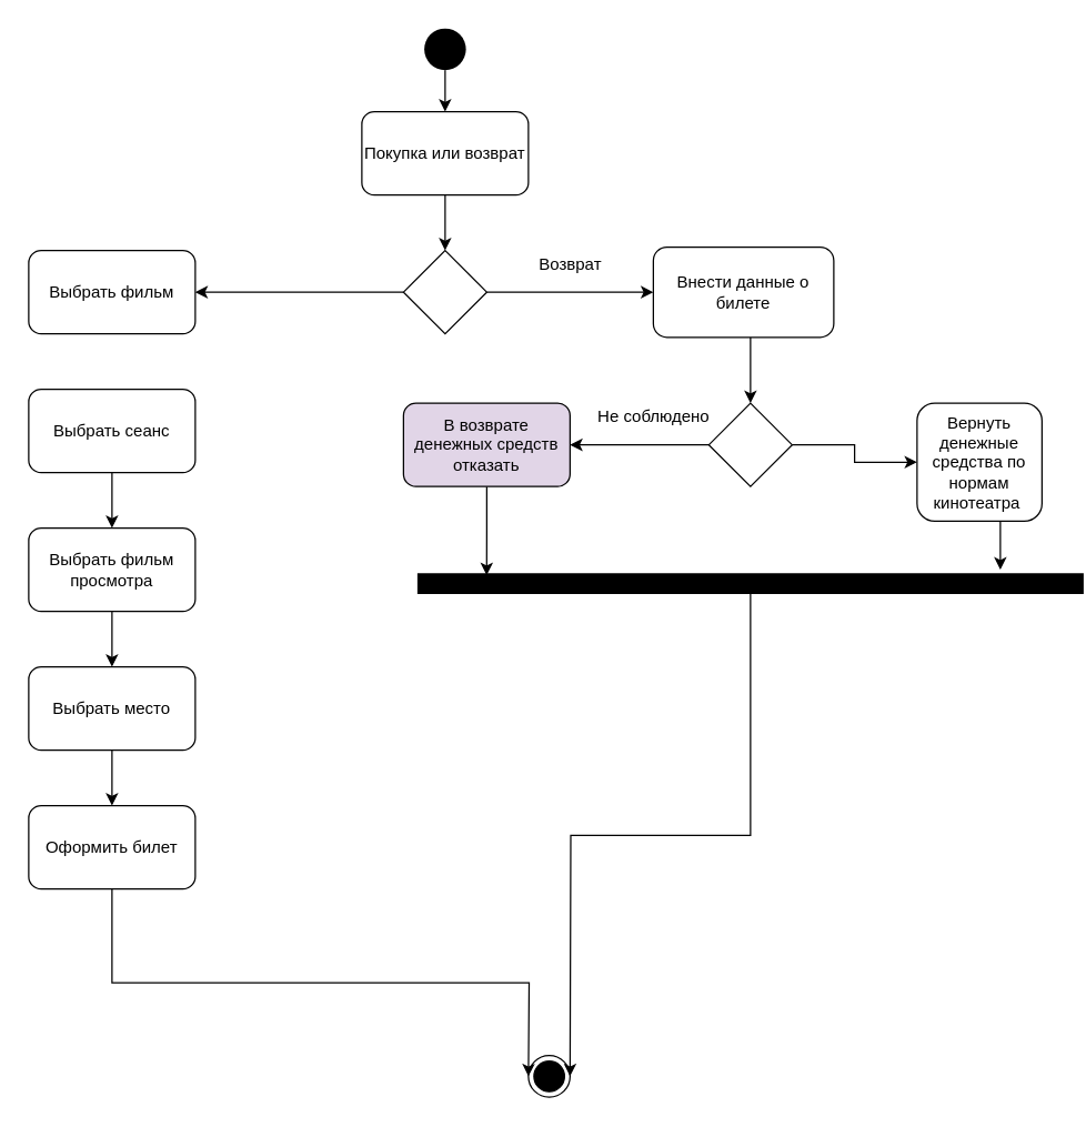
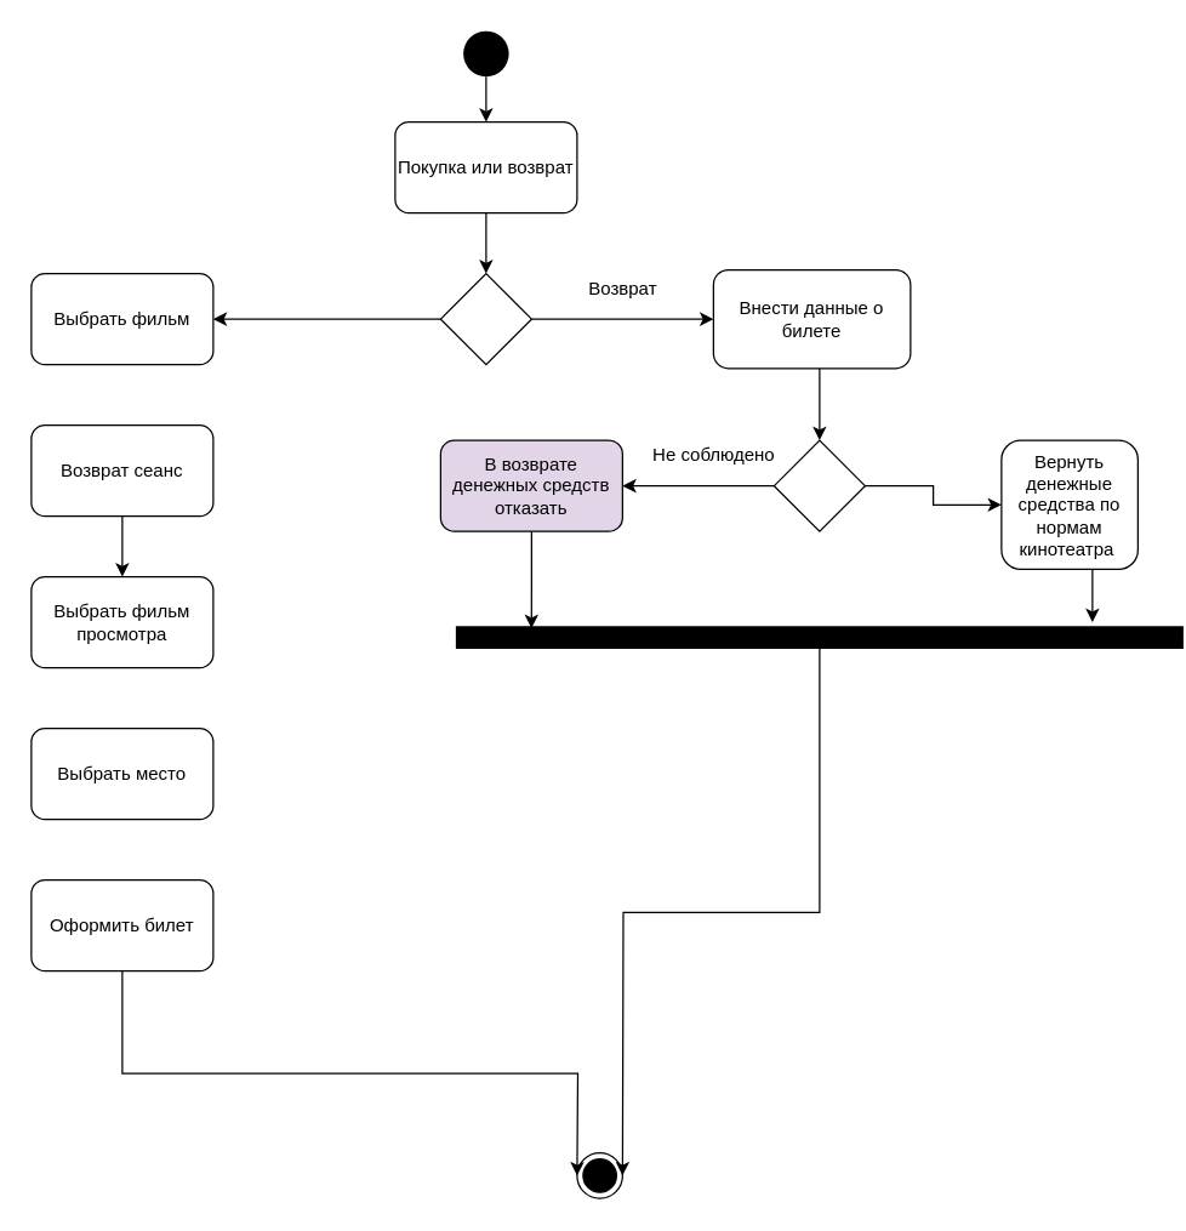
  <mxCell id="0" />
  <mxCell id="1" parent="0" />
  <mxCell id="2" value="" style="ellipse;fillColor=#000000;strokeColor=none;" vertex="1" parent="1"><mxGeometry x="305" y="20" width="30" height="30" as="geometry" /></mxCell>
  <mxCell id="3" value="" style="endArrow=classic;html=1;exitX=0.5;exitY=1;exitDx=0;exitDy=0;entryX=0.5;entryY=0;entryDx=0;entryDy=0;" edge="1" parent="1" source="2" target="4"><mxGeometry width="50" height="50" relative="1" as="geometry"><mxPoint x="280" y="130" as="sourcePoint" /><mxPoint x="305" y="80" as="targetPoint" /></mxGeometry></mxCell>
  <mxCell id="4" value="Покупка или возврат" style="rounded=1;whiteSpace=wrap;html=1;" vertex="1" parent="1"><mxGeometry x="260" y="80" width="120" height="60" as="geometry" /></mxCell>
  <mxCell id="5" style="edgeStyle=orthogonalEdgeStyle;rounded=0;orthogonalLoop=1;jettySize=auto;html=1;entryX=0;entryY=0.5;entryDx=0;entryDy=0;" edge="1" parent="1" source="7" target="10"><mxGeometry relative="1" as="geometry"><mxPoint x="420" y="210" as="targetPoint" /></mxGeometry></mxCell>
  <mxCell id="6" style="edgeStyle=orthogonalEdgeStyle;rounded=0;orthogonalLoop=1;jettySize=auto;html=1;exitX=0;exitY=0.5;exitDx=0;exitDy=0;entryX=1;entryY=0.5;entryDx=0;entryDy=0;" edge="1" parent="1" source="7" target="20"><mxGeometry relative="1" as="geometry" /></mxCell>
  <mxCell id="7" value="" style="rhombus;whiteSpace=wrap;html=1;" vertex="1" parent="1"><mxGeometry x="290" y="180" width="60" height="60" as="geometry" /></mxCell>
  <mxCell id="8" value="" style="endArrow=classic;html=1;entryX=0.5;entryY=0;entryDx=0;entryDy=0;exitX=0.5;exitY=1;exitDx=0;exitDy=0;" edge="1" parent="1" source="4" target="7"><mxGeometry width="50" height="50" relative="1" as="geometry"><mxPoint x="240" y="220" as="sourcePoint" /><mxPoint x="290" y="170" as="targetPoint" /></mxGeometry></mxCell>
  <mxCell id="9" style="edgeStyle=orthogonalEdgeStyle;rounded=0;orthogonalLoop=1;jettySize=auto;html=1;entryX=0.5;entryY=0;entryDx=0;entryDy=0;" edge="1" parent="1" source="10" target="14"><mxGeometry relative="1" as="geometry"><Array as="points"><mxPoint x="540" y="250" /><mxPoint x="540" y="250" /></Array></mxGeometry></mxCell>
  <mxCell id="10" value="Внести данные о билете" style="rounded=1;whiteSpace=wrap;html=1;" vertex="1" parent="1"><mxGeometry x="470" y="177.5" width="130" height="65" as="geometry" /></mxCell>
  <mxCell id="11" value="Возврат" style="text;html=1;align=center;verticalAlign=middle;resizable=0;points=[];autosize=1;" vertex="1" parent="1"><mxGeometry x="380" y="180" width="60" height="20" as="geometry" /></mxCell>
  <mxCell id="12" style="edgeStyle=orthogonalEdgeStyle;rounded=0;orthogonalLoop=1;jettySize=auto;html=1;entryX=0;entryY=0.5;entryDx=0;entryDy=0;" edge="1" parent="1" source="14" target="16"><mxGeometry relative="1" as="geometry" /></mxCell>
  <mxCell id="13" style="edgeStyle=orthogonalEdgeStyle;rounded=0;orthogonalLoop=1;jettySize=auto;html=1;entryX=1;entryY=0.5;entryDx=0;entryDy=0;" edge="1" parent="1" source="14" target="18"><mxGeometry relative="1" as="geometry" /></mxCell>
  <mxCell id="14" value="" style="rhombus;whiteSpace=wrap;html=1;" vertex="1" parent="1"><mxGeometry x="510" y="290" width="60" height="60" as="geometry" /></mxCell>
  <mxCell id="15" style="edgeStyle=orthogonalEdgeStyle;rounded=0;orthogonalLoop=1;jettySize=auto;html=1;exitX=0.5;exitY=1;exitDx=0;exitDy=0;entryX=-0.167;entryY=0.125;entryDx=0;entryDy=0;entryPerimeter=0;" edge="1" parent="1" source="16" target="28"><mxGeometry relative="1" as="geometry" /></mxCell>
  <mxCell id="16" value="Вернуть денежные средства по нормам кинотеатра&amp;nbsp;" style="rounded=1;whiteSpace=wrap;html=1;" vertex="1" parent="1"><mxGeometry x="660" y="290" width="90" height="85" as="geometry" /></mxCell>
  <mxCell id="17" style="edgeStyle=orthogonalEdgeStyle;rounded=0;orthogonalLoop=1;jettySize=auto;html=1;entryX=0.1;entryY=0.896;entryDx=0;entryDy=0;entryPerimeter=0;" edge="1" parent="1" source="18" target="28"><mxGeometry relative="1" as="geometry" /></mxCell>
  <mxCell id="18" value="В возврате денежных средств отказать" style="rounded=1;whiteSpace=wrap;html=1;fillColor=#e1d5e7;" vertex="1" parent="1"><mxGeometry x="290" y="290" width="120" height="60" as="geometry" /></mxCell>
  <mxCell id="19" value="Не соблюдено" style="text;html=1;align=center;verticalAlign=middle;resizable=0;points=[];autosize=1;" vertex="1" parent="1"><mxGeometry x="420" y="290" width="100" height="20" as="geometry" /></mxCell>
  <mxCell id="20" value="Выбрать фильм" style="rounded=1;whiteSpace=wrap;html=1;" vertex="1" parent="1"><mxGeometry x="20" y="180" width="120" height="60" as="geometry" /></mxCell>
  <mxCell id="21" style="edgeStyle=orthogonalEdgeStyle;rounded=0;orthogonalLoop=1;jettySize=auto;html=1;exitX=0.5;exitY=1;exitDx=0;exitDy=0;entryX=0.5;entryY=0;entryDx=0;entryDy=0;" edge="1" parent="1" source="22" target="24"><mxGeometry relative="1" as="geometry" /></mxCell>
- <mxCell id="22" value="Выбрать сеанс" style="rounded=1;whiteSpace=wrap;html=1;" vertex="1" parent="1"><mxGeometry x="20" y="280" width="120" height="60" as="geometry" /></mxCell>
- <mxCell id="23" style="edgeStyle=orthogonalEdgeStyle;rounded=0;orthogonalLoop=1;jettySize=auto;html=1;exitX=0.5;exitY=1;exitDx=0;exitDy=0;entryX=0.5;entryY=0;entryDx=0;entryDy=0;" edge="1" parent="1" source="24" target="26"><mxGeometry relative="1" as="geometry" /></mxCell>
+ <mxCell id="22" value="Возврат сеанс" style="rounded=1;whiteSpace=wrap;html=1;" vertex="1" parent="1"><mxGeometry x="20" y="280" width="120" height="60" as="geometry" /></mxCell>
  <mxCell id="24" value="Выбрать фильм просмотра" style="rounded=1;whiteSpace=wrap;html=1;" vertex="1" parent="1"><mxGeometry x="20" y="380" width="120" height="60" as="geometry" /></mxCell>
- <mxCell id="25" style="edgeStyle=orthogonalEdgeStyle;rounded=0;orthogonalLoop=1;jettySize=auto;html=1;entryX=0.5;entryY=0;entryDx=0;entryDy=0;" edge="1" parent="1" source="26" target="30"><mxGeometry relative="1" as="geometry" /></mxCell>
  <mxCell id="26" value="Выбрать место" style="rounded=1;whiteSpace=wrap;html=1;" vertex="1" parent="1"><mxGeometry x="20" y="480" width="120" height="60" as="geometry" /></mxCell>
  <mxCell id="27" style="edgeStyle=orthogonalEdgeStyle;rounded=0;orthogonalLoop=1;jettySize=auto;html=1;entryX=1;entryY=0.5;entryDx=0;entryDy=0;" edge="1" parent="1" source="28"><mxGeometry relative="1" as="geometry"><mxPoint x="410" y="775" as="targetPoint" /></mxGeometry></mxCell>
  <mxCell id="28" value="" style="html=1;points=[];perimeter=orthogonalPerimeter;fillColor=#000000;strokeColor=none;rotation=90;" vertex="1" parent="1"><mxGeometry x="532.5" y="180" width="15" height="480" as="geometry" /></mxCell>
  <mxCell id="29" style="edgeStyle=orthogonalEdgeStyle;rounded=0;orthogonalLoop=1;jettySize=auto;html=1;exitX=0.5;exitY=1;exitDx=0;exitDy=0;entryX=0;entryY=0.5;entryDx=0;entryDy=0;" edge="1" parent="1" source="30"><mxGeometry relative="1" as="geometry"><mxPoint x="380" y="775" as="targetPoint" /></mxGeometry></mxCell>
  <mxCell id="30" value="Оформить билет" style="rounded=1;whiteSpace=wrap;html=1;" vertex="1" parent="1"><mxGeometry x="20" y="580" width="120" height="60" as="geometry" /></mxCell>
  <mxCell id="31" value="" style="ellipse;html=1;shape=endState;fillColor=#000000;strokeColor=#000000;" vertex="1" parent="1"><mxGeometry x="380" y="760" width="30" height="30" as="geometry" /></mxCell>
